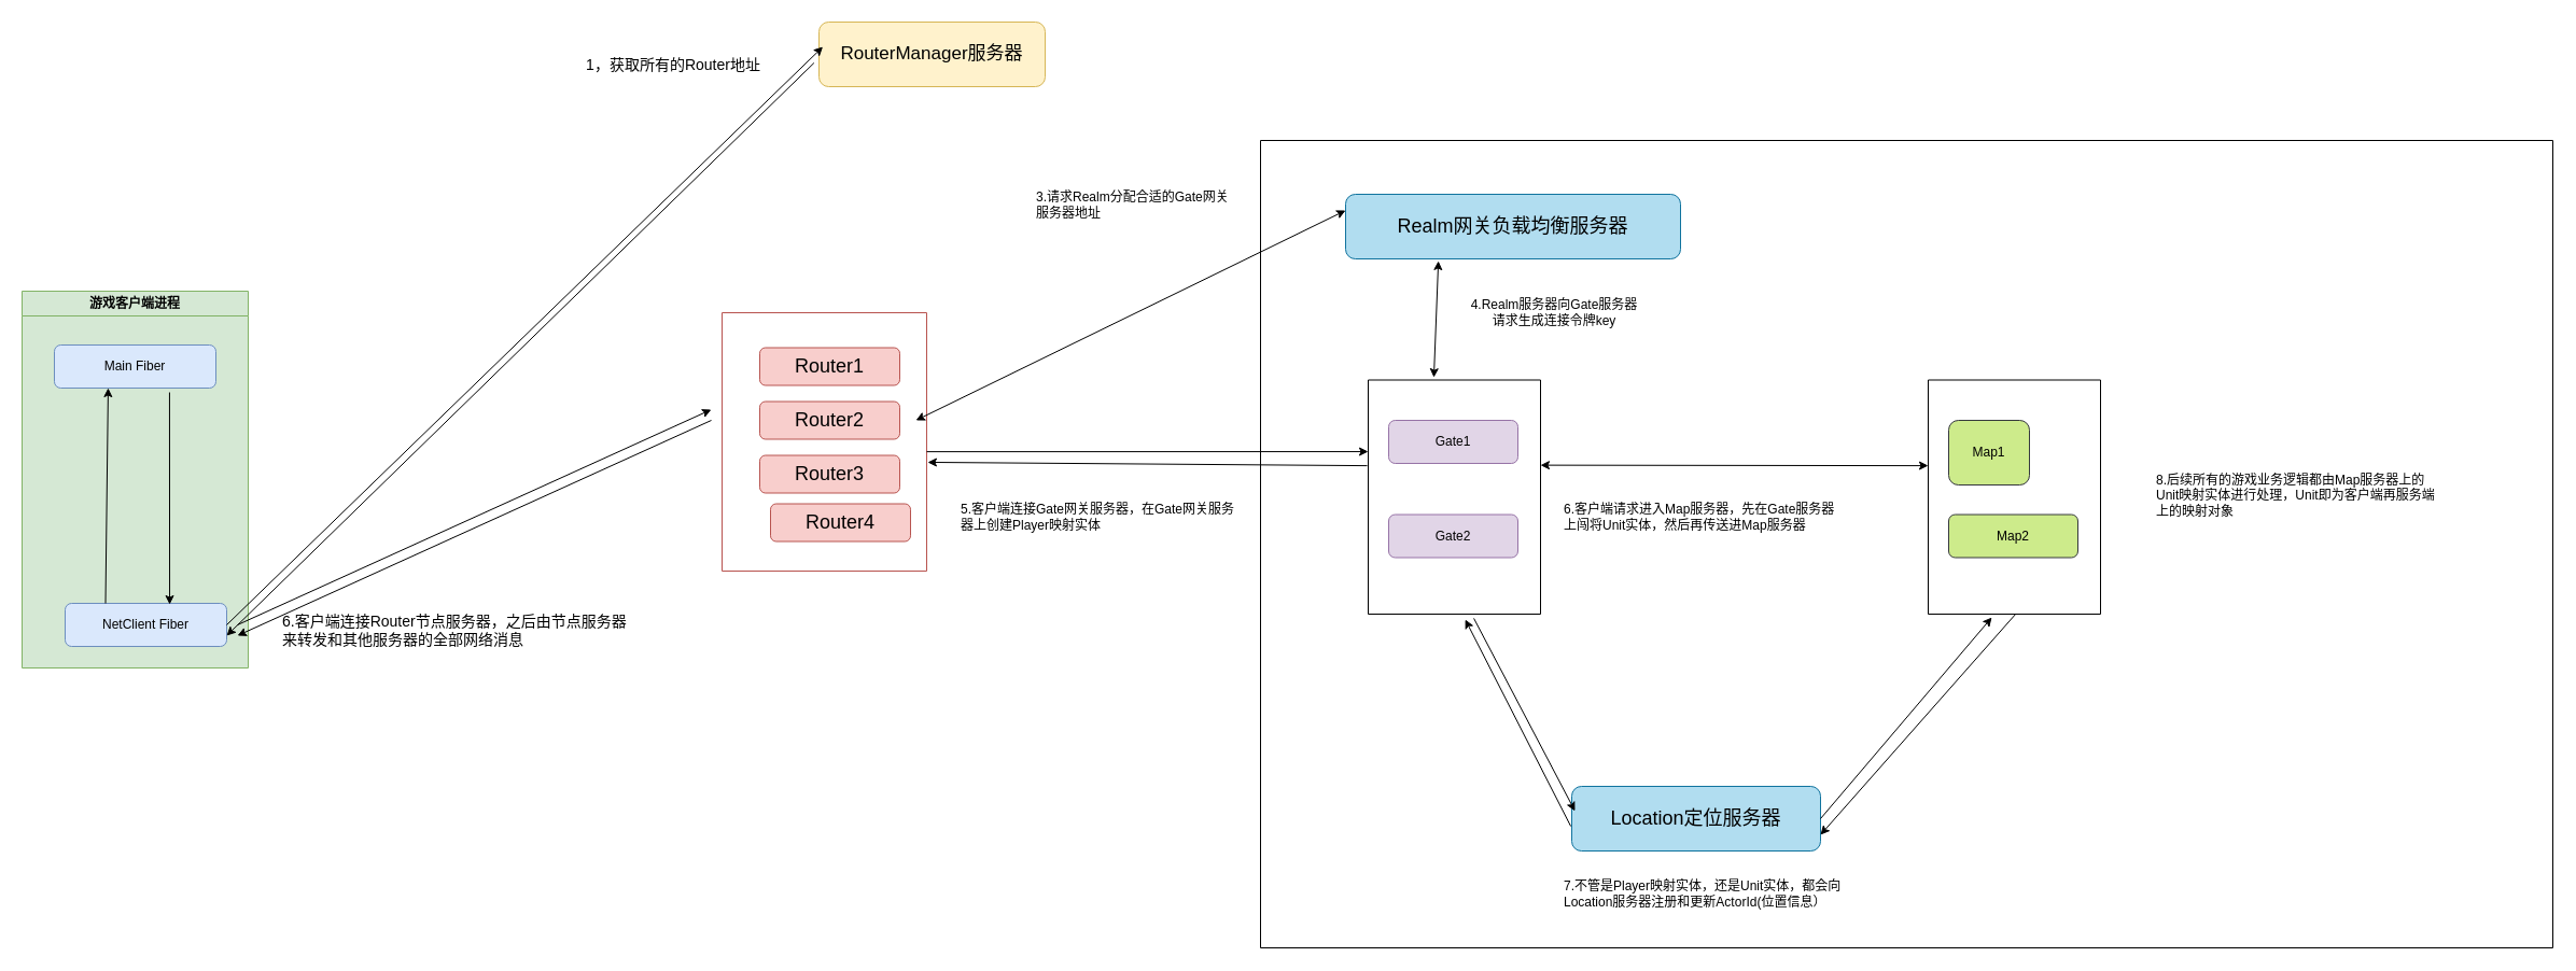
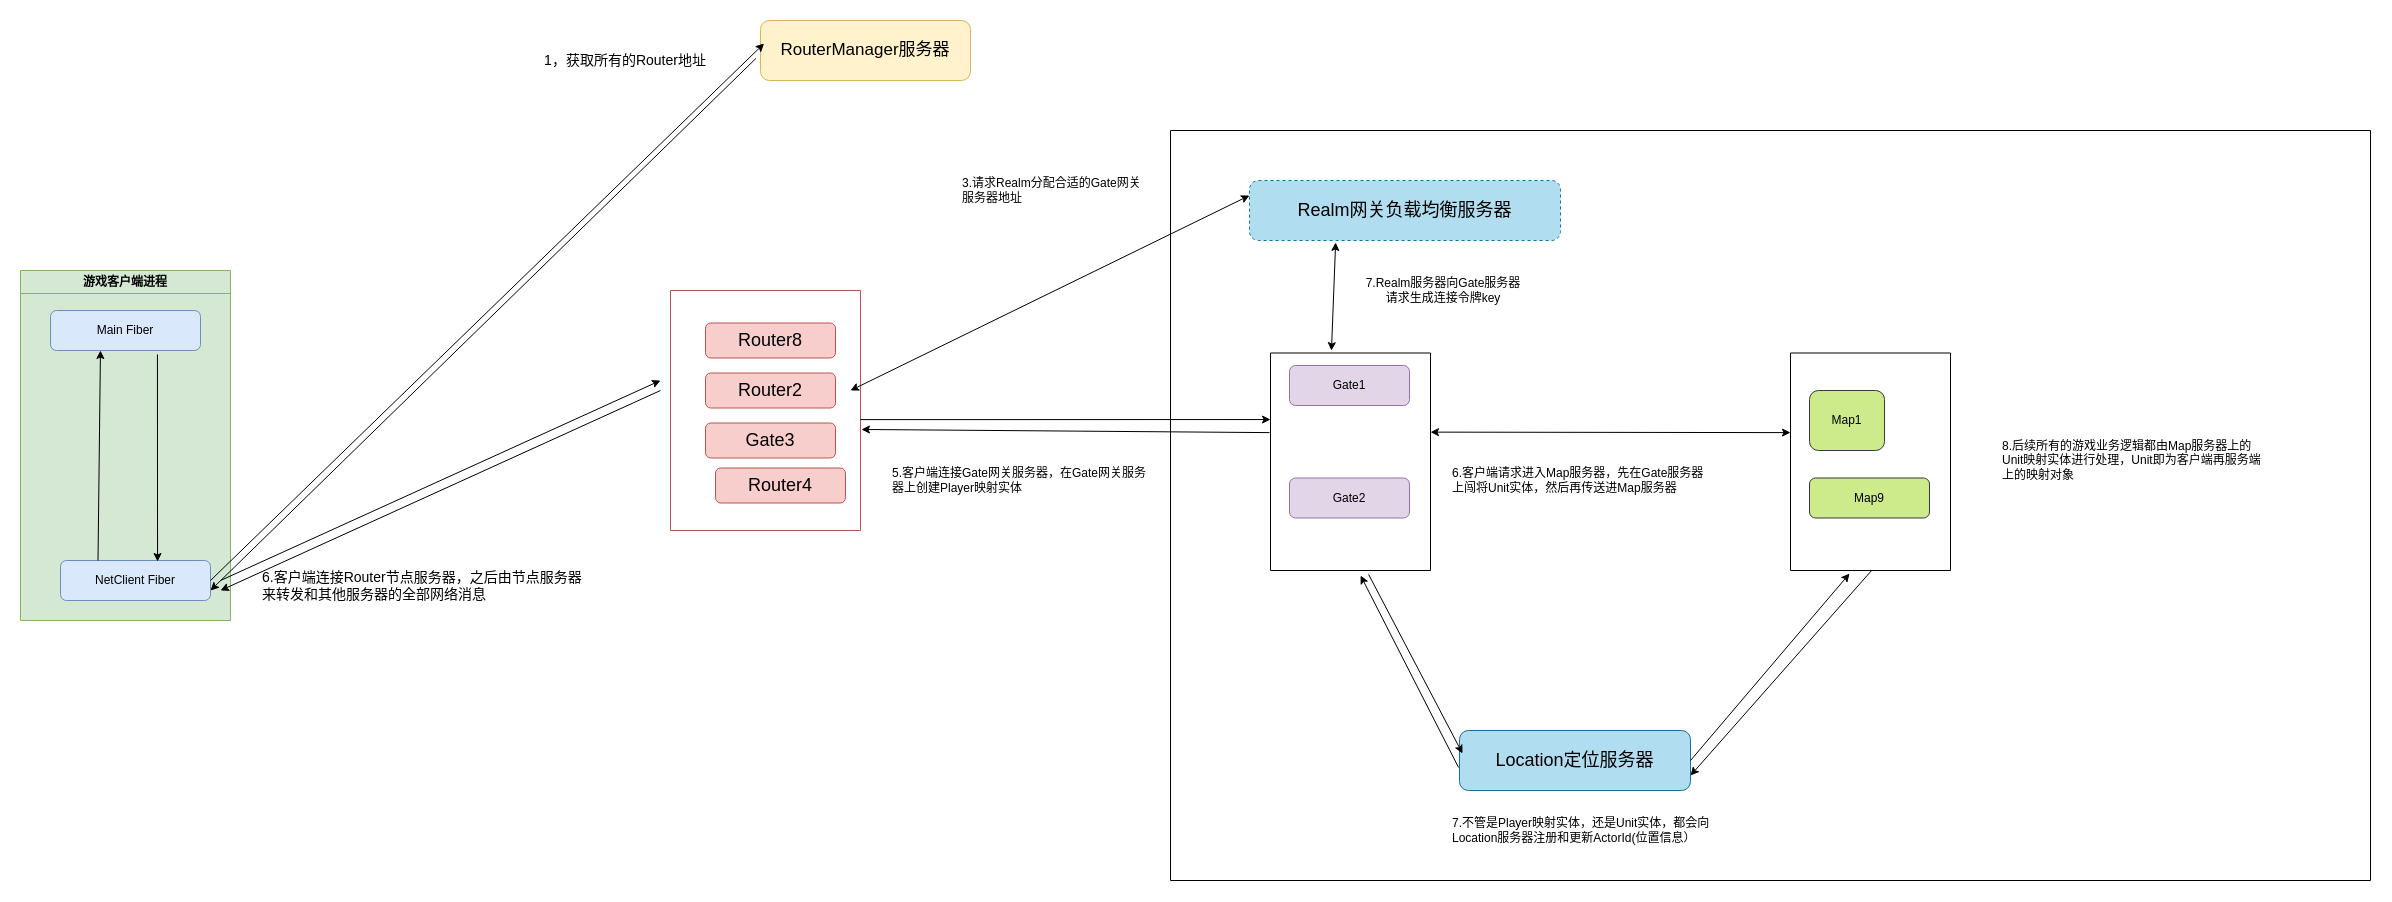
  <mxCell id="0" />
  <mxCell id="1" parent="0" />
  <mxCell id="2" value="游戏客户端进程" style="swimlane;whiteSpace=wrap;html=1;fillColor=#d5e8d4;strokeColor=#82b366;swimlaneFillColor=#D5E8D4;" parent="1" vertex="1"><mxGeometry x="20" y="270" width="210" height="350" as="geometry" /></mxCell>
- <mxCell id="3" value="Main Fiber" style="rounded=1;whiteSpace=wrap;html=1;fillColor=#dae8fc;strokeColor=#6c8ebf;" parent="2" vertex="1"><mxGeometry x="30" y="50" width="150" height="40" as="geometry" /></mxCell>
+ <mxCell id="3" value="Main Fiber" style="rounded=1;whiteSpace=wrap;html=1;fillColor=#dae8fc;strokeColor=#6c8ebf;" parent="2" vertex="1"><mxGeometry x="30" y="40" width="150" height="40" as="geometry" /></mxCell>
  <mxCell id="4" value="NetClient Fiber" style="rounded=1;whiteSpace=wrap;html=1;fillColor=#dae8fc;strokeColor=#6c8ebf;" parent="2" vertex="1"><mxGeometry x="40" y="290" width="150" height="40" as="geometry" /></mxCell>
  <mxCell id="5" value="" style="endArrow=classic;html=1;rounded=0;exitX=0.713;exitY=1.1;exitDx=0;exitDy=0;entryX=0.647;entryY=0.025;entryDx=0;entryDy=0;entryPerimeter=0;exitPerimeter=0;" parent="2" source="3" target="4" edge="1"><mxGeometry width="50" height="50" relative="1" as="geometry"><mxPoint x="78" y="250" as="sourcePoint" /><mxPoint x="80" y="110" as="targetPoint" /></mxGeometry></mxCell>
  <mxCell id="6" value="" style="endArrow=classic;html=1;rounded=0;exitX=0.25;exitY=0;exitDx=0;exitDy=0;entryX=0.333;entryY=1;entryDx=0;entryDy=0;entryPerimeter=0;" parent="2" source="4" target="3" edge="1"><mxGeometry width="50" height="50" relative="1" as="geometry"><mxPoint x="340" y="100" as="sourcePoint" /><mxPoint x="70" y="100" as="targetPoint" /></mxGeometry></mxCell>
  <mxCell id="7" value="RouterManager服务器" style="rounded=1;whiteSpace=wrap;html=1;fontSize=17;fillColor=#fff2cc;strokeColor=#d6b656;" parent="1" vertex="1"><mxGeometry x="760" y="20" width="210" height="60" as="geometry" /></mxCell>
  <mxCell id="8" value="" style="endArrow=classic;html=1;rounded=0;exitX=1;exitY=0.5;exitDx=0;exitDy=0;entryX=0.017;entryY=0.383;entryDx=0;entryDy=0;entryPerimeter=0;" parent="1" source="4" target="7" edge="1"><mxGeometry width="50" height="50" relative="1" as="geometry"><mxPoint x="700" y="440" as="sourcePoint" /><mxPoint x="750" y="40" as="targetPoint" /></mxGeometry></mxCell>
  <mxCell id="9" value="" style="endArrow=classic;html=1;rounded=0;entryX=1;entryY=0.75;entryDx=0;entryDy=0;exitX=-0.022;exitY=0.633;exitDx=0;exitDy=0;exitPerimeter=0;" parent="1" source="7" target="4" edge="1"><mxGeometry width="50" height="50" relative="1" as="geometry"><mxPoint x="700" y="440" as="sourcePoint" /><mxPoint x="750" y="390" as="targetPoint" /></mxGeometry></mxCell>
  <mxCell id="10" value="1，获取所有的Router地址" style="text;html=1;align=center;verticalAlign=middle;whiteSpace=wrap;rounded=0;fontSize=14;" parent="1" vertex="1"><mxGeometry x="530" y="50" width="190" height="20" as="geometry" /></mxCell>
  <mxCell id="11" value="" style="swimlane;startSize=0;fillColor=#f8cecc;strokeColor=#b85450;" parent="1" vertex="1"><mxGeometry x="670" y="290" width="190" height="240" as="geometry" /></mxCell>
- <mxCell id="12" value="Router1" style="rounded=1;whiteSpace=wrap;html=1;fillColor=#f8cecc;strokeColor=#b85450;fontSize=18;" parent="11" vertex="1"><mxGeometry x="35" y="32.5" width="130" height="35" as="geometry" /></mxCell>
+ <mxCell id="12" value="Router8" style="rounded=1;whiteSpace=wrap;html=1;fillColor=#f8cecc;strokeColor=#b85450;fontSize=18;" parent="11" vertex="1"><mxGeometry x="35" y="32.5" width="130" height="35" as="geometry" /></mxCell>
  <mxCell id="13" value="Router2" style="rounded=1;whiteSpace=wrap;html=1;fillColor=#f8cecc;strokeColor=#b85450;fontSize=18;" parent="11" vertex="1"><mxGeometry x="35" y="82.5" width="130" height="35" as="geometry" /></mxCell>
- <mxCell id="14" value="Router3" style="rounded=1;whiteSpace=wrap;html=1;fillColor=#f8cecc;strokeColor=#b85450;fontSize=18;" parent="11" vertex="1"><mxGeometry x="35" y="132.5" width="130" height="35" as="geometry" /></mxCell>
+ <mxCell id="14" value="Gate3" style="rounded=1;whiteSpace=wrap;html=1;fillColor=#f8cecc;strokeColor=#b85450;fontSize=18;" parent="11" vertex="1"><mxGeometry x="35" y="132.5" width="130" height="35" as="geometry" /></mxCell>
  <mxCell id="15" value="Router4" style="rounded=1;whiteSpace=wrap;html=1;fillColor=#f8cecc;strokeColor=#b85450;fontSize=18;" parent="11" vertex="1"><mxGeometry x="45" y="177.5" width="130" height="35" as="geometry" /></mxCell>
  <mxCell id="16" value="6.客户端连接Router节点服务器，之后由节点服务器来转发和其他服务器的全部网络消息" style="text;html=1;align=left;verticalAlign=middle;whiteSpace=wrap;rounded=0;fontSize=14;" parent="1" vertex="1"><mxGeometry x="260" y="570" width="330" height="30" as="geometry" /></mxCell>
  <mxCell id="17" value="" style="endArrow=classic;html=1;rounded=0;" parent="1" edge="1"><mxGeometry width="50" height="50" relative="1" as="geometry"><mxPoint x="220" y="580" as="sourcePoint" /><mxPoint x="660" y="380" as="targetPoint" /></mxGeometry></mxCell>
  <mxCell id="18" value="" style="endArrow=classic;html=1;rounded=0;" parent="1" edge="1"><mxGeometry width="50" height="50" relative="1" as="geometry"><mxPoint x="660" y="390" as="sourcePoint" /><mxPoint x="220" y="590" as="targetPoint" /></mxGeometry></mxCell>
  <mxCell id="19" value="" style="swimlane;startSize=0;" parent="1" vertex="1"><mxGeometry x="1170" y="130" width="1200" height="750" as="geometry" /></mxCell>
- <mxCell id="20" value="Realm网关负载均衡服务器" style="rounded=1;whiteSpace=wrap;html=1;fontSize=18;fillColor=#b1ddf0;strokeColor=#10739e;" parent="19" vertex="1"><mxGeometry x="79" y="50" width="311" height="60" as="geometry" /></mxCell>
+ <mxCell id="20" value="Realm网关负载均衡服务器" style="rounded=1;whiteSpace=wrap;html=1;fontSize=18;fillColor=#b1ddf0;strokeColor=#10739e;dashed=1;" parent="19" vertex="1"><mxGeometry x="79" y="50" width="311" height="60" as="geometry" /></mxCell>
  <mxCell id="21" value="" style="swimlane;startSize=0;fillColor=#9999FF;" parent="19" vertex="1"><mxGeometry x="100" y="222.5" width="160" height="217.5" as="geometry" /></mxCell>
- <mxCell id="22" value="Gate1" style="rounded=1;whiteSpace=wrap;html=1;fillColor=#e1d5e7;strokeColor=#9673a6;" parent="21" vertex="1"><mxGeometry x="19" y="37.5" width="120" height="40" as="geometry" /></mxCell>
+ <mxCell id="22" value="Gate1" style="rounded=1;whiteSpace=wrap;html=1;fillColor=#e1d5e7;strokeColor=#9673a6;" parent="21" vertex="1"><mxGeometry x="19" y="12.5" width="120" height="40" as="geometry" /></mxCell>
  <mxCell id="23" value="Gate2" style="rounded=1;whiteSpace=wrap;html=1;fillColor=#e1d5e7;strokeColor=#9673a6;" parent="21" vertex="1"><mxGeometry x="19" y="125" width="120" height="40" as="geometry" /></mxCell>
  <mxCell id="24" value="" style="swimlane;startSize=0;fillColor=#9999FF;" parent="19" vertex="1"><mxGeometry x="620" y="222.5" width="160" height="217.5" as="geometry" /></mxCell>
  <mxCell id="25" value="Map1" style="rounded=1;whiteSpace=wrap;html=1;fillColor=#cdeb8b;strokeColor=#36393d;" parent="24" vertex="1"><mxGeometry x="19" y="37.5" width="75" height="60" as="geometry" /></mxCell>
- <mxCell id="26" value="Map2" style="rounded=1;whiteSpace=wrap;html=1;fillColor=#cdeb8b;strokeColor=#36393d;" parent="24" vertex="1"><mxGeometry x="19" y="125" width="120" height="40" as="geometry" /></mxCell>
- <mxCell id="27" value="4.Realm服务器向Gate服务器请求生成连接令牌key" style="text;html=1;align=center;verticalAlign=middle;whiteSpace=wrap;rounded=0;" parent="19" vertex="1"><mxGeometry x="190" y="140" width="165.5" height="40" as="geometry" /></mxCell>
+ <mxCell id="26" value="Map9" style="rounded=1;whiteSpace=wrap;html=1;fillColor=#cdeb8b;strokeColor=#36393d;" parent="24" vertex="1"><mxGeometry x="19" y="125" width="120" height="40" as="geometry" /></mxCell>
+ <mxCell id="27" value="7.Realm服务器向Gate服务器请求生成连接令牌key" style="text;html=1;align=center;verticalAlign=middle;whiteSpace=wrap;rounded=0;" parent="19" vertex="1"><mxGeometry x="190" y="140" width="165.5" height="40" as="geometry" /></mxCell>
  <mxCell id="28" value="" style="endArrow=classic;startArrow=classic;html=1;rounded=0;entryX=0.381;entryY=-0.011;entryDx=0;entryDy=0;exitX=0.277;exitY=1.033;exitDx=0;exitDy=0;exitPerimeter=0;entryPerimeter=0;" parent="19" source="20" target="21" edge="1"><mxGeometry width="50" height="50" relative="1" as="geometry"><mxPoint x="78.997" y="112.5" as="sourcePoint" /><mxPoint x="208.47" y="222.5" as="targetPoint" /></mxGeometry></mxCell>
  <mxCell id="29" value="" style="endArrow=classic;startArrow=classic;html=1;rounded=0;entryX=0;entryY=0.366;entryDx=0;entryDy=0;entryPerimeter=0;" parent="19" target="24" edge="1"><mxGeometry width="50" height="50" relative="1" as="geometry"><mxPoint x="260" y="301.635" as="sourcePoint" /><mxPoint x="560" y="300.005" as="targetPoint" /></mxGeometry></mxCell>
  <mxCell id="30" value="6.客户端请求进入Map服务器，先在Gate服务器上闯将Unit实体，然后再传送进Map服务器" style="text;html=1;align=left;verticalAlign=middle;whiteSpace=wrap;rounded=0;" parent="19" vertex="1"><mxGeometry x="280" y="330" width="260" height="40" as="geometry" /></mxCell>
  <mxCell id="31" value="Location定位服务器" style="rounded=1;whiteSpace=wrap;html=1;fontSize=18;fillColor=#b1ddf0;strokeColor=#10739e;" parent="19" vertex="1"><mxGeometry x="289" y="600" width="231" height="60" as="geometry" /></mxCell>
  <mxCell id="32" value="" style="endArrow=classic;html=1;rounded=0;entryX=0.013;entryY=0.383;entryDx=0;entryDy=0;entryPerimeter=0;exitX=0.613;exitY=1.018;exitDx=0;exitDy=0;exitPerimeter=0;" parent="19" source="21" target="31" edge="1"><mxGeometry width="50" height="50" relative="1" as="geometry"><mxPoint x="170" y="480" as="sourcePoint" /><mxPoint x="220" y="430" as="targetPoint" /></mxGeometry></mxCell>
  <mxCell id="33" value="" style="endArrow=classic;html=1;rounded=0;exitX=-0.004;exitY=0.617;exitDx=0;exitDy=0;exitPerimeter=0;entryX=0.563;entryY=1.023;entryDx=0;entryDy=0;entryPerimeter=0;" parent="19" source="31" target="21" edge="1"><mxGeometry width="50" height="50" relative="1" as="geometry"><mxPoint x="170" y="480" as="sourcePoint" /><mxPoint x="220" y="430" as="targetPoint" /></mxGeometry></mxCell>
  <mxCell id="34" value="" style="endArrow=classic;html=1;rounded=0;entryX=0.369;entryY=1.014;entryDx=0;entryDy=0;entryPerimeter=0;exitX=1;exitY=0.5;exitDx=0;exitDy=0;" parent="19" source="31" target="24" edge="1"><mxGeometry width="50" height="50" relative="1" as="geometry"><mxPoint x="170" y="480" as="sourcePoint" /><mxPoint x="220" y="430" as="targetPoint" /></mxGeometry></mxCell>
  <mxCell id="35" value="" style="endArrow=classic;html=1;rounded=0;exitX=1;exitY=0.75;exitDx=0;exitDy=0;entryX=1;entryY=0.75;entryDx=0;entryDy=0;" parent="19" target="31" edge="1"><mxGeometry width="50" height="50" relative="1" as="geometry"><mxPoint x="701.11" y="440" as="sourcePoint" /><mxPoint x="669.999" y="545" as="targetPoint" /></mxGeometry></mxCell>
  <mxCell id="36" value="7.不管是Player映射实体，还是Unit实体，都会向Location服务器注册和更新ActorId(位置信息）" style="text;html=1;align=left;verticalAlign=middle;whiteSpace=wrap;rounded=0;" parent="19" vertex="1"><mxGeometry x="280" y="680" width="260" height="40" as="geometry" /></mxCell>
  <mxCell id="37" value="8.后续所有的游戏业务逻辑都由Map服务器上的Unit映射实体进行处理，Unit即为客户端再服务端上的映射对象" style="text;html=1;align=left;verticalAlign=middle;whiteSpace=wrap;rounded=0;" parent="19" vertex="1"><mxGeometry x="830" y="290" width="272" height="80" as="geometry" /></mxCell>
  <mxCell id="38" value="" style="endArrow=classic;startArrow=classic;html=1;rounded=0;entryX=0;entryY=0.25;entryDx=0;entryDy=0;" parent="1" target="20" edge="1"><mxGeometry width="50" height="50" relative="1" as="geometry"><mxPoint x="850" y="390" as="sourcePoint" /><mxPoint x="900" y="340" as="targetPoint" /></mxGeometry></mxCell>
  <mxCell id="39" value="3.请求Realm分配合适的Gate网关服务器地址" style="text;html=1;align=left;verticalAlign=middle;whiteSpace=wrap;rounded=0;" parent="1" vertex="1"><mxGeometry x="960" y="170" width="190" height="40" as="geometry" /></mxCell>
  <mxCell id="40" value="5.客户端连接Gate网关服务器，在Gate网关服务器上创建Player映射实体" style="text;html=1;align=left;verticalAlign=middle;whiteSpace=wrap;rounded=0;" parent="1" vertex="1"><mxGeometry x="890" y="460" width="260" height="40" as="geometry" /></mxCell>
  <mxCell id="41" value="" style="endArrow=classic;html=1;rounded=0;exitX=1;exitY=0.538;exitDx=0;exitDy=0;exitPerimeter=0;entryX=0;entryY=0.306;entryDx=0;entryDy=0;entryPerimeter=0;" parent="1" source="11" target="21" edge="1"><mxGeometry width="50" height="50" relative="1" as="geometry"><mxPoint x="1190" y="340" as="sourcePoint" /><mxPoint x="1240" y="290" as="targetPoint" /></mxGeometry></mxCell>
  <mxCell id="42" value="" style="endArrow=classic;html=1;rounded=0;entryX=1.005;entryY=0.579;entryDx=0;entryDy=0;entryPerimeter=0;exitX=-0.006;exitY=0.366;exitDx=0;exitDy=0;exitPerimeter=0;" parent="1" source="21" target="11" edge="1"><mxGeometry width="50" height="50" relative="1" as="geometry"><mxPoint x="1190" y="340" as="sourcePoint" /><mxPoint x="1240" y="290" as="targetPoint" /></mxGeometry></mxCell>
